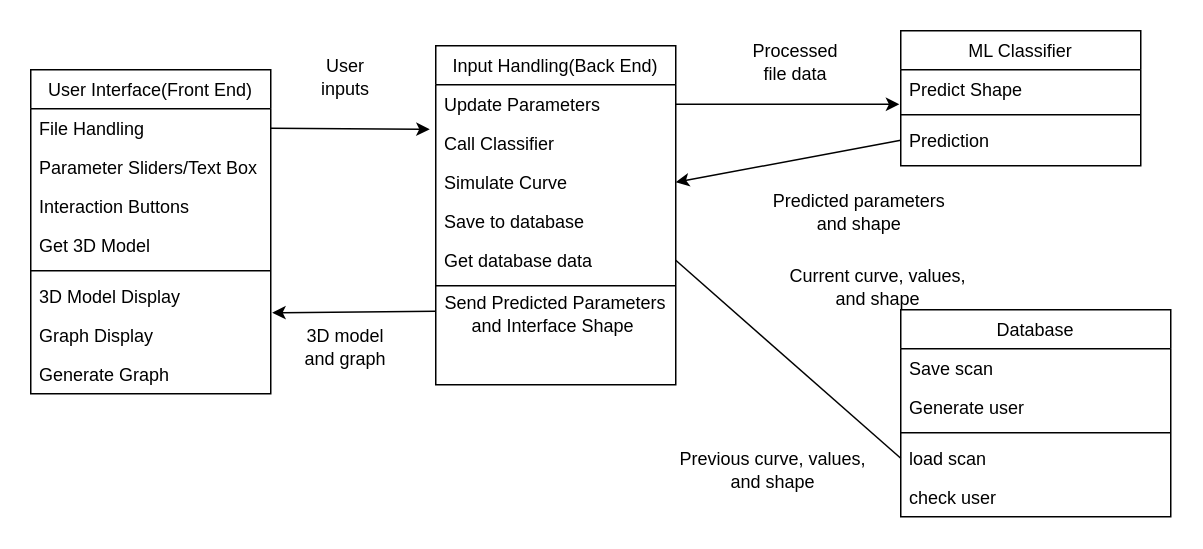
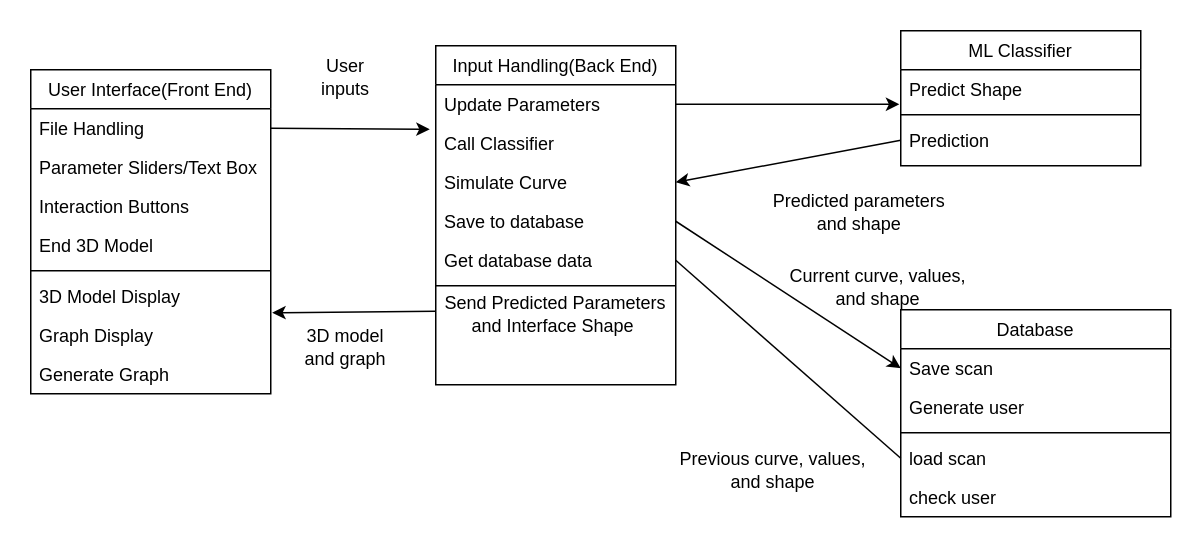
  <mxCell id="0" />
  <mxCell id="1" parent="0" />
  <mxCell id="2" value="User Interface(Front End)" style="swimlane;fontStyle=0;align=center;verticalAlign=top;childLayout=stackLayout;horizontal=1;startSize=26;horizontalStack=0;resizeParent=1;resizeLast=0;collapsible=1;marginBottom=0;rounded=0;shadow=0;strokeWidth=1;" parent="1" vertex="1"><mxGeometry x="20" y="46" width="160" height="216" as="geometry"><mxRectangle x="130" y="380" width="160" height="26" as="alternateBounds" /></mxGeometry></mxCell>
  <mxCell id="3" value="File Handling" style="text;align=left;verticalAlign=top;spacingLeft=4;spacingRight=4;overflow=hidden;rotatable=0;points=[[0,0.5],[1,0.5]];portConstraint=eastwest;" parent="2" vertex="1"><mxGeometry y="26" width="160" height="26" as="geometry" /></mxCell>
  <mxCell id="4" value="Parameter Sliders/Text Box" style="text;align=left;verticalAlign=top;spacingLeft=4;spacingRight=4;overflow=hidden;rotatable=0;points=[[0,0.5],[1,0.5]];portConstraint=eastwest;rounded=0;shadow=0;html=0;" parent="2" vertex="1"><mxGeometry y="52" width="160" height="26" as="geometry" /></mxCell>
  <mxCell id="5" value="Interaction Buttons" style="text;align=left;verticalAlign=top;spacingLeft=4;spacingRight=4;overflow=hidden;rotatable=0;points=[[0,0.5],[1,0.5]];portConstraint=eastwest;rounded=0;shadow=0;html=0;" parent="2" vertex="1"><mxGeometry y="78" width="160" height="26" as="geometry" /></mxCell>
- <mxCell id="6" value="Get 3D Model" style="text;align=left;verticalAlign=top;spacingLeft=4;spacingRight=4;overflow=hidden;rotatable=0;points=[[0,0.5],[1,0.5]];portConstraint=eastwest;rounded=0;shadow=0;html=0;" parent="2" vertex="1"><mxGeometry y="104" width="160" height="26" as="geometry" /></mxCell>
+ <mxCell id="6" value="End 3D Model" style="text;align=left;verticalAlign=top;spacingLeft=4;spacingRight=4;overflow=hidden;rotatable=0;points=[[0,0.5],[1,0.5]];portConstraint=eastwest;rounded=0;shadow=0;html=0;" parent="2" vertex="1"><mxGeometry y="104" width="160" height="26" as="geometry" /></mxCell>
  <mxCell id="7" value="" style="line;html=1;strokeWidth=1;align=left;verticalAlign=middle;spacingTop=-1;spacingLeft=3;spacingRight=3;rotatable=0;labelPosition=right;points=[];portConstraint=eastwest;" parent="2" vertex="1"><mxGeometry y="130" width="160" height="8" as="geometry" /></mxCell>
  <mxCell id="8" value="3D Model Display" style="text;align=left;verticalAlign=top;spacingLeft=4;spacingRight=4;overflow=hidden;rotatable=0;points=[[0,0.5],[1,0.5]];portConstraint=eastwest;" parent="2" vertex="1"><mxGeometry y="138" width="160" height="26" as="geometry" /></mxCell>
  <mxCell id="9" value="Graph Display" style="text;align=left;verticalAlign=top;spacingLeft=4;spacingRight=4;overflow=hidden;rotatable=0;points=[[0,0.5],[1,0.5]];portConstraint=eastwest;" parent="2" vertex="1"><mxGeometry y="164" width="160" height="26" as="geometry" /></mxCell>
  <mxCell id="10" value="Generate Graph" style="text;align=left;verticalAlign=top;spacingLeft=4;spacingRight=4;overflow=hidden;rotatable=0;points=[[0,0.5],[1,0.5]];portConstraint=eastwest;rounded=0;shadow=0;html=0;" parent="2" vertex="1"><mxGeometry y="190" width="160" height="26" as="geometry" /></mxCell>
  <mxCell id="11" value="Input Handling(Back End)" style="swimlane;fontStyle=0;align=center;verticalAlign=top;childLayout=stackLayout;horizontal=1;startSize=26;horizontalStack=0;resizeParent=1;resizeLast=0;collapsible=1;marginBottom=0;rounded=0;shadow=0;strokeWidth=1;" parent="1" vertex="1"><mxGeometry x="290" y="30" width="160" height="226" as="geometry"><mxRectangle x="130" y="380" width="160" height="26" as="alternateBounds" /></mxGeometry></mxCell>
  <mxCell id="12" value="Update Parameters" style="text;align=left;verticalAlign=top;spacingLeft=4;spacingRight=4;overflow=hidden;rotatable=0;points=[[0,0.5],[1,0.5]];portConstraint=eastwest;rounded=0;shadow=0;html=0;" parent="11" vertex="1"><mxGeometry y="26" width="160" height="26" as="geometry" /></mxCell>
  <mxCell id="13" value="Call Classifier" style="text;align=left;verticalAlign=top;spacingLeft=4;spacingRight=4;overflow=hidden;rotatable=0;points=[[0,0.5],[1,0.5]];portConstraint=eastwest;rounded=0;shadow=0;html=0;" parent="11" vertex="1"><mxGeometry y="52" width="160" height="26" as="geometry" /></mxCell>
  <mxCell id="14" value="Simulate Curve" style="text;align=left;verticalAlign=top;spacingLeft=4;spacingRight=4;overflow=hidden;rotatable=0;points=[[0,0.5],[1,0.5]];portConstraint=eastwest;rounded=0;shadow=0;html=0;" parent="11" vertex="1"><mxGeometry y="78" width="160" height="26" as="geometry" /></mxCell>
  <mxCell id="15" value="Save to database" style="text;align=left;verticalAlign=top;spacingLeft=4;spacingRight=4;overflow=hidden;rotatable=0;points=[[0,0.5],[1,0.5]];portConstraint=eastwest;rounded=0;shadow=0;html=0;" parent="11" vertex="1"><mxGeometry y="104" width="160" height="26" as="geometry" /></mxCell>
  <mxCell id="16" value="Get database data" style="text;align=left;verticalAlign=top;spacingLeft=4;spacingRight=4;overflow=hidden;rotatable=0;points=[[0,0.5],[1,0.5]];portConstraint=eastwest;rounded=0;shadow=0;html=0;" parent="11" vertex="1"><mxGeometry y="130" width="160" height="26" as="geometry" /></mxCell>
  <mxCell id="17" value="" style="line;html=1;strokeWidth=1;align=left;verticalAlign=middle;spacingTop=-1;spacingLeft=3;spacingRight=3;rotatable=0;labelPosition=right;points=[];portConstraint=eastwest;" parent="11" vertex="1"><mxGeometry y="156" width="160" height="8" as="geometry" /></mxCell>
  <mxCell id="18" value="Send Predicted Parameters and Interface Shape&amp;nbsp;" style="text;strokeColor=none;align=center;fillColor=none;html=1;verticalAlign=middle;whiteSpace=wrap;rounded=0;" parent="11" vertex="1"><mxGeometry y="164" width="160" height="30" as="geometry" /></mxCell>
  <mxCell id="19" value="ML Classifier" style="swimlane;fontStyle=0;align=center;verticalAlign=top;childLayout=stackLayout;horizontal=1;startSize=26;horizontalStack=0;resizeParent=1;resizeLast=0;collapsible=1;marginBottom=0;rounded=0;shadow=0;strokeWidth=1;" parent="1" vertex="1"><mxGeometry x="600" y="20" width="160" height="90" as="geometry"><mxRectangle x="130" y="380" width="160" height="26" as="alternateBounds" /></mxGeometry></mxCell>
  <mxCell id="20" value="Predict Shape" style="text;align=left;verticalAlign=top;spacingLeft=4;spacingRight=4;overflow=hidden;rotatable=0;points=[[0,0.5],[1,0.5]];portConstraint=eastwest;" parent="19" vertex="1"><mxGeometry y="26" width="160" height="26" as="geometry" /></mxCell>
  <mxCell id="21" value="" style="line;html=1;strokeWidth=1;align=left;verticalAlign=middle;spacingTop=-1;spacingLeft=3;spacingRight=3;rotatable=0;labelPosition=right;points=[];portConstraint=eastwest;" parent="19" vertex="1"><mxGeometry y="52" width="160" height="8" as="geometry" /></mxCell>
  <mxCell id="22" value="Prediction" style="text;align=left;verticalAlign=top;spacingLeft=4;spacingRight=4;overflow=hidden;rotatable=0;points=[[0,0.5],[1,0.5]];portConstraint=eastwest;" parent="19" vertex="1"><mxGeometry y="60" width="160" height="26" as="geometry" /></mxCell>
  <mxCell id="23" value="Database" style="swimlane;fontStyle=0;align=center;verticalAlign=top;childLayout=stackLayout;horizontal=1;startSize=26;horizontalStack=0;resizeParent=1;resizeLast=0;collapsible=1;marginBottom=0;rounded=0;shadow=0;strokeWidth=1;" parent="1" vertex="1"><mxGeometry x="600" y="206" width="180" height="138" as="geometry"><mxRectangle x="130" y="380" width="160" height="26" as="alternateBounds" /></mxGeometry></mxCell>
  <mxCell id="24" value="Save scan" style="text;align=left;verticalAlign=top;spacingLeft=4;spacingRight=4;overflow=hidden;rotatable=0;points=[[0,0.5],[1,0.5]];portConstraint=eastwest;rounded=0;shadow=0;html=0;" parent="23" vertex="1"><mxGeometry y="26" width="180" height="26" as="geometry" /></mxCell>
  <mxCell id="25" value="Generate user" style="text;align=left;verticalAlign=top;spacingLeft=4;spacingRight=4;overflow=hidden;rotatable=0;points=[[0,0.5],[1,0.5]];portConstraint=eastwest;rounded=0;shadow=0;html=0;" parent="23" vertex="1"><mxGeometry y="52" width="180" height="26" as="geometry" /></mxCell>
  <mxCell id="26" value="" style="line;html=1;strokeWidth=1;align=left;verticalAlign=middle;spacingTop=-1;spacingLeft=3;spacingRight=3;rotatable=0;labelPosition=right;points=[];portConstraint=eastwest;" parent="23" vertex="1"><mxGeometry y="78" width="180" height="8" as="geometry" /></mxCell>
  <mxCell id="27" value="load scan" style="text;align=left;verticalAlign=top;spacingLeft=4;spacingRight=4;overflow=hidden;rotatable=0;points=[[0,0.5],[1,0.5]];portConstraint=eastwest;rounded=0;shadow=0;html=0;" parent="23" vertex="1"><mxGeometry y="86" width="180" height="26" as="geometry" /></mxCell>
  <mxCell id="28" value="check user" style="text;align=left;verticalAlign=top;spacingLeft=4;spacingRight=4;overflow=hidden;rotatable=0;points=[[0,0.5],[1,0.5]];portConstraint=eastwest;rounded=0;shadow=0;html=0;" parent="23" vertex="1"><mxGeometry y="112" width="180" height="26" as="geometry" /></mxCell>
  <mxCell id="29" value="" style="endArrow=classic;html=1;rounded=0;exitX=1;exitY=0.5;exitDx=0;exitDy=0;entryX=-0.025;entryY=0.141;entryDx=0;entryDy=0;entryPerimeter=0;" parent="1" source="3" target="13" edge="1"><mxGeometry width="50" height="50" relative="1" as="geometry"><mxPoint x="350" y="336" as="sourcePoint" /><mxPoint x="290" y="56" as="targetPoint" /></mxGeometry></mxCell>
  <mxCell id="30" value="User inputs" style="text;html=1;align=center;verticalAlign=middle;whiteSpace=wrap;rounded=0;" parent="1" vertex="1"><mxGeometry x="200" y="36" width="60" height="30" as="geometry" /></mxCell>
  <mxCell id="31" value="" style="endArrow=classic;html=1;rounded=0;exitX=0;exitY=0.5;exitDx=0;exitDy=0;entryX=1.006;entryY=0.923;entryDx=0;entryDy=0;entryPerimeter=0;" parent="1" target="8" edge="1"><mxGeometry width="50" height="50" relative="1" as="geometry"><mxPoint x="290" y="207" as="sourcePoint" /><mxPoint x="180" y="214" as="targetPoint" /></mxGeometry></mxCell>
  <mxCell id="32" value="3D model&lt;br&gt;and graph" style="text;html=1;align=center;verticalAlign=middle;whiteSpace=wrap;rounded=0;" parent="1" vertex="1"><mxGeometry x="200" y="216" width="60" height="30" as="geometry" /></mxCell>
  <mxCell id="33" value="" style="endArrow=classic;html=1;rounded=0;exitX=1;exitY=0.5;exitDx=0;exitDy=0;entryX=-0.006;entryY=0.885;entryDx=0;entryDy=0;entryPerimeter=0;" parent="1" target="20" edge="1"><mxGeometry width="50" height="50" relative="1" as="geometry"><mxPoint x="450" y="69" as="sourcePoint" /><mxPoint x="558" y="80" as="targetPoint" /></mxGeometry></mxCell>
- <mxCell id="34" value="Processed file data" style="text;html=1;align=center;verticalAlign=middle;whiteSpace=wrap;rounded=0;" parent="1" vertex="1"><mxGeometry x="500" y="26" width="60" height="30" as="geometry" /></mxCell>
  <mxCell id="35" value="" style="endArrow=classic;html=1;rounded=0;exitX=0;exitY=0.5;exitDx=0;exitDy=0;entryX=1;entryY=0.5;entryDx=0;entryDy=0;" parent="1" source="22" target="14" edge="1"><mxGeometry width="50" height="50" relative="1" as="geometry"><mxPoint x="490" y="126" as="sourcePoint" /><mxPoint x="500" y="146" as="targetPoint" /></mxGeometry></mxCell>
  <mxCell id="36" value="Predicted parameters and shape" style="text;html=1;align=center;verticalAlign=middle;whiteSpace=wrap;rounded=0;" parent="1" vertex="1"><mxGeometry x="510" y="126" width="125" height="30" as="geometry" /></mxCell>
+ <mxCell id="37" value="" style="endArrow=classic;html=1;rounded=0;exitX=1;exitY=0.5;exitDx=0;exitDy=0;entryX=0;entryY=0.5;entryDx=0;entryDy=0;" parent="1" source="15" target="24" edge="1"><mxGeometry width="50" height="50" relative="1" as="geometry"><mxPoint x="350" y="336" as="sourcePoint" /><mxPoint x="600" y="173" as="targetPoint" /></mxGeometry></mxCell>
  <mxCell id="38" value="Current curve, values, and shape" style="text;html=1;align=center;verticalAlign=middle;whiteSpace=wrap;rounded=0;" parent="1" vertex="1"><mxGeometry x="520" y="176" width="130" height="30" as="geometry" /></mxCell>
  <mxCell id="39" value="" style="endArrow=none;html=1;rounded=0;entryX=1;entryY=0.5;entryDx=0;entryDy=0;exitX=0;exitY=0.5;exitDx=0;exitDy=0;" parent="1" source="27" target="16" edge="1"><mxGeometry width="50" height="50" relative="1" as="geometry"><mxPoint x="550" y="285" as="sourcePoint" /><mxPoint x="700" y="285" as="targetPoint" /></mxGeometry></mxCell>
  <mxCell id="40" value="Previous curve, values, and shape" style="text;html=1;align=center;verticalAlign=middle;whiteSpace=wrap;rounded=0;" parent="1" vertex="1"><mxGeometry x="450" y="298" width="130" height="30" as="geometry" /></mxCell>
